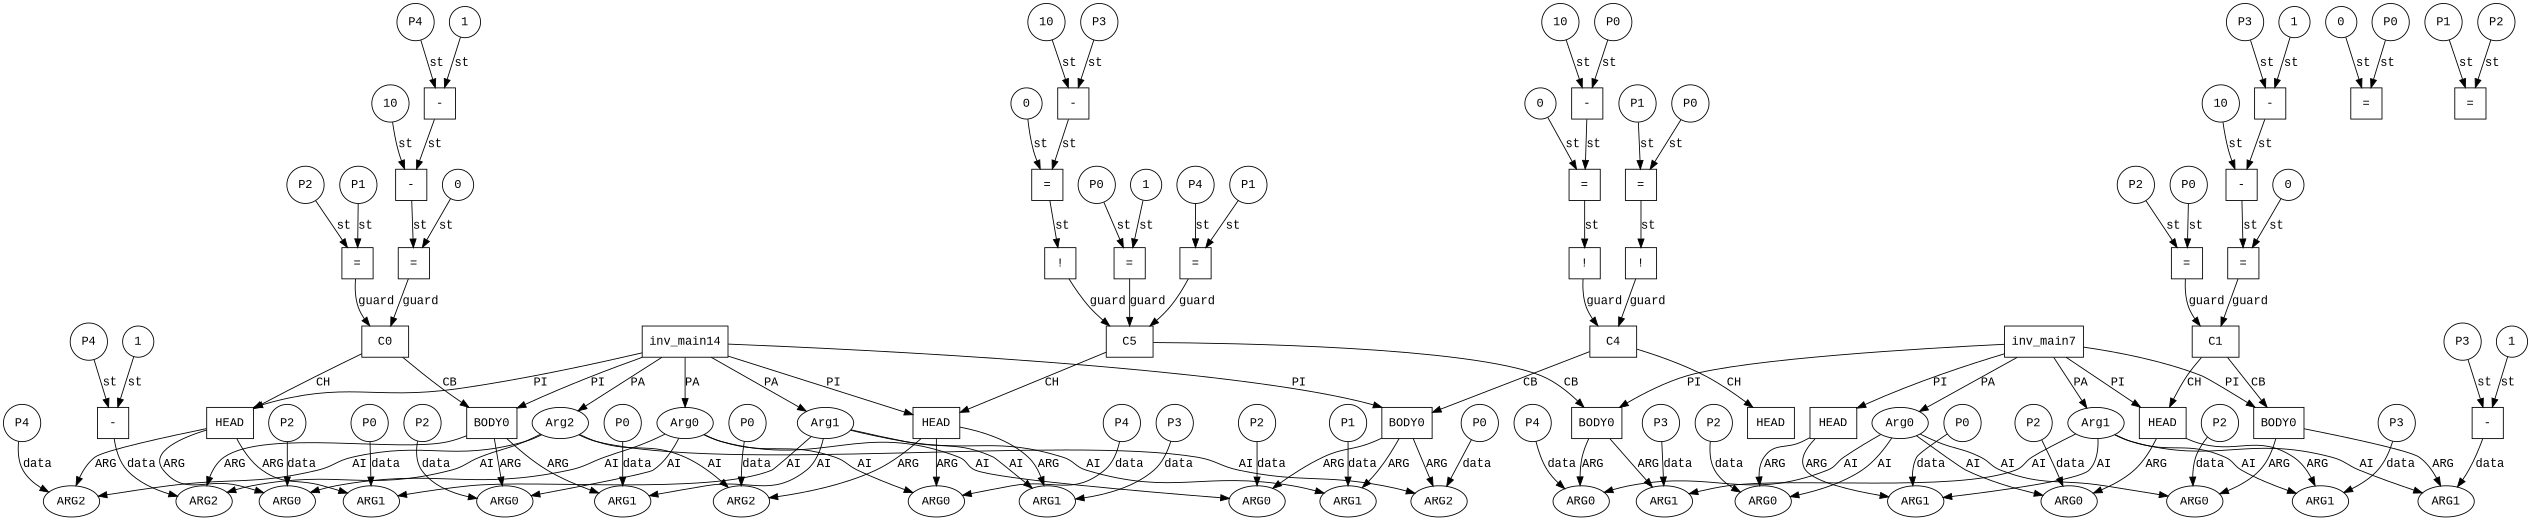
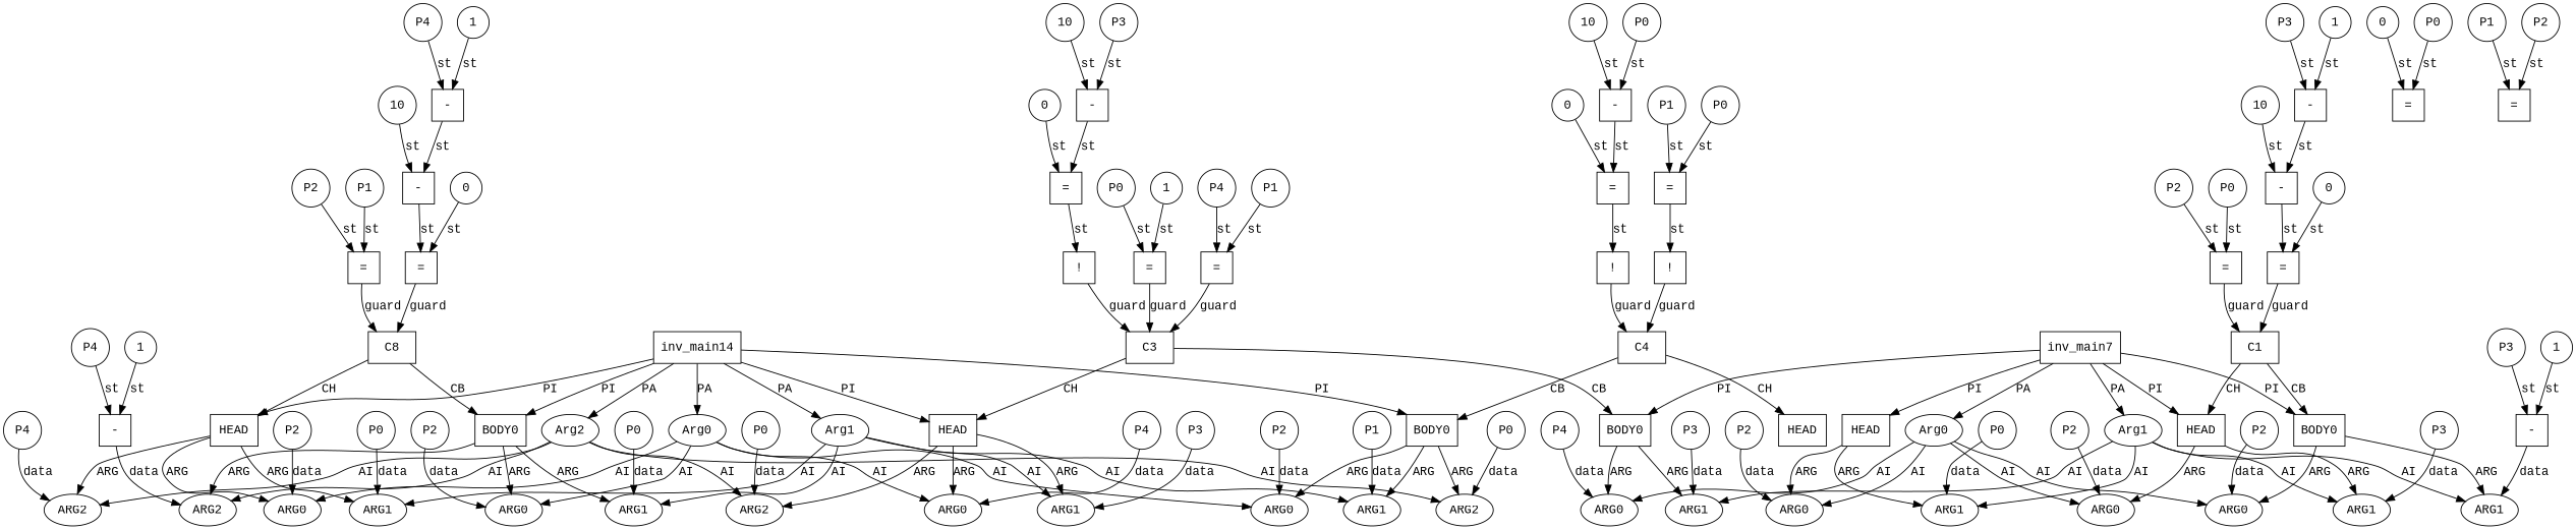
  digraph {
    fontname="Liberation Mono"
    node [fontname="Liberation Mono" shape=circle]
    edge [fontname="Liberation Mono"]
    n1 [GNNNodeID=0 label=inv_main14 nodeName=predicate_0 shape=box]
    n2 [GNNNodeID=1 label=Arg0 nodeName=predicateArgument_0 shape=ellipse]
    n3 [GNNNodeID=2 label=Arg1 nodeName=predicateArgument_1 shape=ellipse]
    n4 [GNNNodeID=3 label=Arg2 nodeName=predicateArgument_2 shape=ellipse]
    n5 [GNNNodeID=19 label=HEAD nodeName=clauseHead_0 shape=box]
    n6 [GNNNodeID=26 label=BODY0 nodeName=clauseBody_0 shape=box]
    n7 [GNNNodeID=83 label=HEAD nodeName=clauseHead_3 shape=box]
    n8 [GNNNodeID=107 label=BODY0 nodeName=clauseBody_3 shape=box]
    n9 [GNNNodeID=20 label=ARG0 nodeName=clauseArgument_0 shape=ellipse]
    n10 [GNNNodeID=27 label=ARG0 nodeName=clauseArgument_3 shape=ellipse]
    n11 [GNNNodeID=84 label=ARG0 nodeName=clauseArgument_12 shape=ellipse]
    n12 [GNNNodeID=108 label=ARG0 nodeName=clauseArgument_17 shape=ellipse]
    n13 [GNNNodeID=22 label=ARG1 nodeName=clauseArgument_1 shape=ellipse]
    n14 [GNNNodeID=29 label=ARG1 nodeName=clauseArgument_4 shape=ellipse]
    n15 [GNNNodeID=86 label=ARG1 nodeName=clauseArgument_13 shape=ellipse]
    n16 [GNNNodeID=110 label=ARG1 nodeName=clauseArgument_18 shape=ellipse]
    n17 [GNNNodeID=24 label=ARG2 nodeName=clauseArgument_2 shape=ellipse]
    n18 [GNNNodeID=31 label=ARG2 nodeName=clauseArgument_5 shape=ellipse]
    n19 [GNNNodeID=88 label=ARG2 nodeName=clauseArgument_14 shape=ellipse]
    n20 [GNNNodeID=112 label=ARG2 nodeName=clauseArgument_19 shape=ellipse]
    n21 [GNNNodeID=4 label=inv_main7 nodeName=predicate_1 shape=box]
    n22 [GNNNodeID=5 label=Arg0 nodeName=predicateArgument_3 shape=ellipse]
    n23 [GNNNodeID=6 label=Arg1 nodeName=predicateArgument_4 shape=ellipse]
    n24 [GNNNodeID=46 label=HEAD nodeName=clauseHead_1 shape=box]
    n25 [GNNNodeID=51 label=BODY0 nodeName=clauseBody_1 shape=box]
    n26 [GNNNodeID=65 label=HEAD nodeName=clauseHead_2 shape=box]
    n27 [GNNNodeID=90 label=BODY0 nodeName=clauseBody_2 shape=box]
    n28 [GNNNodeID=47 label=ARG0 nodeName=clauseArgument_6 shape=ellipse]
    n29 [GNNNodeID=52 label=ARG0 nodeName=clauseArgument_8 shape=ellipse]
    n30 [GNNNodeID=66 label=ARG0 nodeName=clauseArgument_10 shape=ellipse]
    n31 [GNNNodeID=91 label=ARG0 nodeName=clauseArgument_15 shape=ellipse]
    n32 [GNNNodeID=49 label=ARG1 nodeName=clauseArgument_7 shape=ellipse]
    n33 [GNNNodeID=54 label=ARG1 nodeName=clauseArgument_9 shape=ellipse]
    n34 [GNNNodeID=68 label=ARG1 nodeName=clauseArgument_11 shape=ellipse]
    n35 [GNNNodeID=93 label=ARG1 nodeName=clauseArgument_16 shape=ellipse]
    n36 [GNNNodeID=106 label=HEAD nodeName=clauseHead_4 shape=box]
-   n37 [GNNNodeID=8 label=C0 nodeName=clause_0 shape=box]
+   n37 [GNNNodeID=8 label=C8 nodeName=clause_0 shape=box]
    n38 [GNNNodeID=9 label="=" nodeName=">=_9" shape=square]
    n39 [GNNNodeID=10 label=0 nodeName="0_10"]
    n40 [GNNNodeID=11 label="-" nodeName="-_11" shape=square]
    n41 [GNNNodeID=12 label=10 nodeName="10_12"]
    n42 [GNNNodeID=13 label="-" nodeName="-_13" shape=square]
    n43 [GNNNodeID=14 label=P4 nodeName=P4_14]
    n44 [GNNNodeID=15 label=1 nodeName="1_15"]
    n45 [GNNNodeID=16 label="=" nodeName="=_16" shape=square]
    n46 [GNNNodeID=17 label=P1 nodeName=P1_17]
    n47 [GNNNodeID=18 label=P2 nodeName=P2_18]
    n48 [GNNNodeID=21 label=P2 nodeName=P2_21]
    n49 [GNNNodeID=23 label=P0 nodeName=P0_23]
    n50 [GNNNodeID=25 label=P4 nodeName=P4_25]
    n51 [GNNNodeID=28 label=P2 nodeName=P2_28]
    n52 [GNNNodeID=30 label=P0 nodeName=P0_30]
    n53 [GNNNodeID=32 label="-" nodeName="-_32" shape=square]
    n54 [GNNNodeID=33 label=P4 nodeName=P4_33]
    n55 [GNNNodeID=34 label=1 nodeName="1_34"]
    n56 [GNNNodeID=35 label=C1 nodeName=clause_1 shape=box]
    n57 [GNNNodeID=36 label="=" nodeName=">=_36" shape=square]
    n58 [GNNNodeID=37 label=0 nodeName="0_37"]
    n59 [GNNNodeID=38 label="-" nodeName="-_38" shape=square]
    n60 [GNNNodeID=39 label=10 nodeName="10_39"]
    n61 [GNNNodeID=40 label="-" nodeName="-_40" shape=square]
    n62 [GNNNodeID=41 label=P3 nodeName=P3_41]
    n63 [GNNNodeID=42 label=1 nodeName="1_42"]
    n64 [GNNNodeID=43 label="=" nodeName="=_43" shape=square]
    n65 [GNNNodeID=44 label=P0 nodeName=P0_44]
    n66 [GNNNodeID=45 label=P2 nodeName=P2_45]
    n67 [GNNNodeID=48 label=P2 nodeName=P2_48]
    n68 [GNNNodeID=50 label=P3 nodeName=P3_50]
    n69 [GNNNodeID=53 label=P2 nodeName=P2_53]
    n70 [GNNNodeID=55 label="-" nodeName="-_55" shape=square]
    n71 [GNNNodeID=56 label=P3 nodeName=P3_56]
    n72 [GNNNodeID=57 label=1 nodeName="1_57"]
    n73 [GNNNodeID=59 label="=" nodeName="=_59" shape=square]
    n74 [GNNNodeID=60 label=0 nodeName="0_60"]
    n75 [GNNNodeID=61 label=P0 nodeName=P0_61]
    n76 [GNNNodeID=62 label="=" nodeName="=_62" shape=square]
    n77 [GNNNodeID=63 label=P1 nodeName=P1_63]
    n78 [GNNNodeID=64 label=P2 nodeName=P2_64]
    n79 [GNNNodeID=67 label=P2 nodeName=P2_67]
    n80 [GNNNodeID=69 label=P0 nodeName=P0_69]
-   n81 [GNNNodeID=70 label=C5 nodeName=clause_3 shape=box]
+   n81 [GNNNodeID=70 label=C3 nodeName=clause_3 shape=box]
    n82 [GNNNodeID=71 label="!" nodeName="!_71" shape=square]
    n83 [GNNNodeID=72 label="=" nodeName=">=_72" shape=square]
    n84 [GNNNodeID=73 label=0 nodeName="0_73"]
    n85 [GNNNodeID=74 label="-" nodeName="-_74" shape=square]
    n86 [GNNNodeID=75 label=10 nodeName="10_75"]
    n87 [GNNNodeID=76 label=P3 nodeName=P3_76]
    n88 [GNNNodeID=77 label="=" nodeName="=_77" shape=square]
    n89 [GNNNodeID=78 label=1 nodeName="1_78"]
    n90 [GNNNodeID=79 label=P0 nodeName=P0_79]
    n91 [GNNNodeID=80 label="=" nodeName="=_80" shape=square]
    n92 [GNNNodeID=81 label=P1 nodeName=P1_81]
    n93 [GNNNodeID=82 label=P4 nodeName=P4_82]
    n94 [GNNNodeID=85 label=P4 nodeName=P4_85]
    n95 [GNNNodeID=87 label=P3 nodeName=P3_87]
    n96 [GNNNodeID=89 label=P0 nodeName=P0_89]
    n97 [GNNNodeID=92 label=P4 nodeName=P4_92]
    n98 [GNNNodeID=94 label=P3 nodeName=P3_94]
    n99 [GNNNodeID=95 label=C4 nodeName=clause_4 shape=box]
    n100 [GNNNodeID=96 label="!" nodeName="!_96" shape=square]
    n101 [GNNNodeID=97 label="=" nodeName="=_97" shape=square]
    n102 [GNNNodeID=98 label=P1 nodeName=P1_98]
    n103 [GNNNodeID=99 label=P0 nodeName=P0_99]
    n104 [GNNNodeID=100 label="!" nodeName="!_100" shape=square]
    n105 [GNNNodeID=101 label="=" nodeName=">=_101" shape=square]
    n106 [GNNNodeID=102 label=0 nodeName="0_102"]
    n107 [GNNNodeID=103 label="-" nodeName="-_103" shape=square]
    n108 [GNNNodeID=104 label=10 nodeName="10_104"]
    n109 [GNNNodeID=105 label=P0 nodeName=P0_105]
    n110 [GNNNodeID=109 label=P2 nodeName=P2_109]
    n111 [GNNNodeID=111 label=P1 nodeName=P1_111]
    n112 [GNNNodeID=113 label=P0 nodeName=P0_113]
    n1 -> n2 [label=PA]
    n1 -> n3 [label=PA]
    n1 -> n4 [label=PA]
    n1 -> n5 [label=PI]
    n1 -> n6 [label=PI]
    n1 -> n7 [label=PI]
    n1 -> n8 [label=PI]
    n2 -> n9 [label=AI]
    n2 -> n10 [label=AI]
    n2 -> n11 [label=AI]
    n2 -> n12 [label=AI]
    n3 -> n13 [label=AI]
    n3 -> n14 [label=AI]
    n3 -> n15 [label=AI]
    n3 -> n16 [label=AI]
    n4 -> n17 [label=AI]
    n4 -> n18 [label=AI]
    n4 -> n19 [label=AI]
    n4 -> n20 [label=AI]
    n5 -> n9 [label=ARG]
    n5 -> n13 [label=ARG]
    n5 -> n17 [label=ARG]
    n6 -> n10 [label=ARG]
    n6 -> n14 [label=ARG]
    n6 -> n18 [label=ARG]
    n7 -> n11 [label=ARG]
    n7 -> n15 [label=ARG]
    n7 -> n19 [label=ARG]
    n8 -> n12 [label=ARG]
    n8 -> n16 [label=ARG]
    n8 -> n20 [label=ARG]
    n21 -> n22 [label=PA]
    n21 -> n23 [label=PA]
    n21 -> n24 [label=PI]
    n21 -> n25 [label=PI]
    n21 -> n26 [label=PI]
    n21 -> n27 [label=PI]
    n22 -> n28 [label=AI]
    n22 -> n29 [label=AI]
    n22 -> n30 [label=AI]
    n22 -> n31 [label=AI]
    n23 -> n32 [label=AI]
    n23 -> n33 [label=AI]
    n23 -> n34 [label=AI]
    n23 -> n35 [label=AI]
    n24 -> n28 [label=ARG]
    n24 -> n32 [label=ARG]
    n25 -> n29 [label=ARG]
    n25 -> n33 [label=ARG]
    n26 -> n30 [label=ARG]
    n26 -> n34 [label=ARG]
    n27 -> n31 [label=ARG]
    n27 -> n35 [label=ARG]
    n37 -> n5 [label=CH]
    n37 -> n6 [label=CB]
    n38 -> n37 [label=guard]
    n39 -> n38 [label=st]
    n40 -> n38 [label=st]
    n41 -> n40 [label=st]
    n42 -> n40 [label=st]
    n43 -> n42 [label=st]
    n44 -> n42 [label=st]
    n45 -> n37 [label=guard]
    n46 -> n45 [label=st]
    n47 -> n45 [label=st]
    n48 -> n9 [label=data]
    n49 -> n13 [label=data]
    n50 -> n17 [label=data]
    n51 -> n10 [label=data]
    n52 -> n14 [label=data]
    n53 -> n18 [label=data]
    n54 -> n53 [label=st]
    n55 -> n53 [label=st]
    n56 -> n24 [label=CH]
    n56 -> n25 [label=CB]
    n57 -> n56 [label=guard]
    n58 -> n57 [label=st]
    n59 -> n57 [label=st]
    n60 -> n59 [label=st]
    n61 -> n59 [label=st]
    n62 -> n61 [label=st]
    n63 -> n61 [label=st]
    n64 -> n56 [label=guard]
    n65 -> n64 [label=st]
    n66 -> n64 [label=st]
    n67 -> n28 [label=data]
    n68 -> n32 [label=data]
    n69 -> n29 [label=data]
    n70 -> n33 [label=data]
    n71 -> n70 [label=st]
    n72 -> n70 [label=st]
    n74 -> n73 [label=st]
    n75 -> n73 [label=st]
    n77 -> n76 [label=st]
    n78 -> n76 [label=st]
    n79 -> n30 [label=data]
    n80 -> n34 [label=data]
    n81 -> n7 [label=CH]
    n81 -> n27 [label=CB]
    n82 -> n81 [label=guard]
    n83 -> n82 [label=st]
    n84 -> n83 [label=st]
    n85 -> n83 [label=st]
    n86 -> n85 [label=st]
    n87 -> n85 [label=st]
    n88 -> n81 [label=guard]
    n89 -> n88 [label=st]
    n90 -> n88 [label=st]
    n91 -> n81 [label=guard]
    n92 -> n91 [label=st]
    n93 -> n91 [label=st]
    n94 -> n11 [label=data]
    n95 -> n15 [label=data]
    n96 -> n19 [label=data]
    n97 -> n31 [label=data]
    n98 -> n35 [label=data]
    n99 -> n8 [label=CB]
    n99 -> n36 [label=CH]
    n100 -> n99 [label=guard]
    n101 -> n100 [label=st]
    n102 -> n101 [label=st]
    n103 -> n101 [label=st]
    n104 -> n99 [label=guard]
    n105 -> n104 [label=st]
    n106 -> n105 [label=st]
    n107 -> n105 [label=st]
    n108 -> n107 [label=st]
    n109 -> n107 [label=st]
    n110 -> n12 [label=data]
    n111 -> n16 [label=data]
    n112 -> n20 [label=data]
  }
